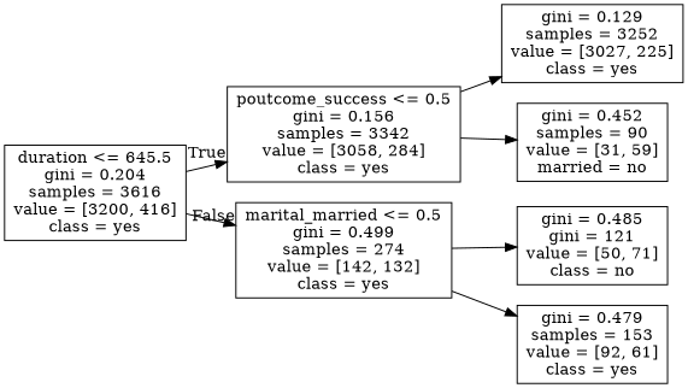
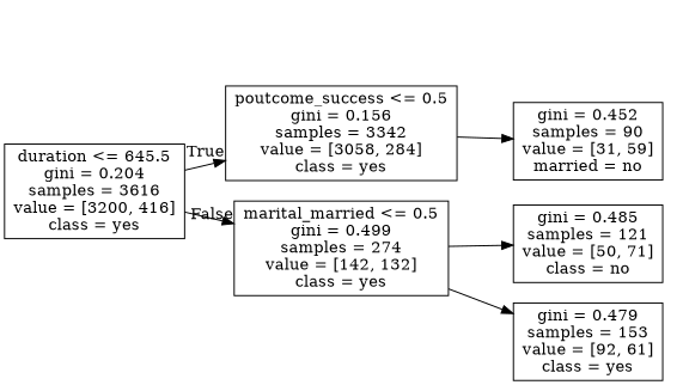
  digraph {
    rankdir=LR
    node [shape=box]
    n1 [label="duration <= 645.5\ngini = 0.204\nsamples = 3616\nvalue = [3200, 416]\nclass = yes"]
    n2 [label="poutcome_success <= 0.5\ngini = 0.156\nsamples = 3342\nvalue = [3058, 284]\nclass = yes"]
    n3 [label="marital_married <= 0.5\ngini = 0.499\nsamples = 274\nvalue = [142, 132]\nclass = yes"]
-   n4 [label="gini = 0.129\nsamples = 3252\nvalue = [3027, 225]\nclass = yes"]
    n5 [label="gini = 0.452\nsamples = 90\nvalue = [31, 59]\nmarried = no"]
-   n6 [label="gini = 0.485\ngini = 121\nvalue = [50, 71]\nclass = no"]
+   n6 [label="gini = 0.485\nsamples = 121\nvalue = [50, 71]\nclass = no"]
    n7 [label="gini = 0.479\nsamples = 153\nvalue = [92, 61]\nclass = yes"]
    n1 -> n2 [headlabel=True labelangle=45 labeldistance=2.5]
    n1 -> n3 [headlabel=False labelangle=-45 labeldistance=2.5]
-   n2 -> n4
    n2 -> n5
    n3 -> n6
    n3 -> n7
  }
